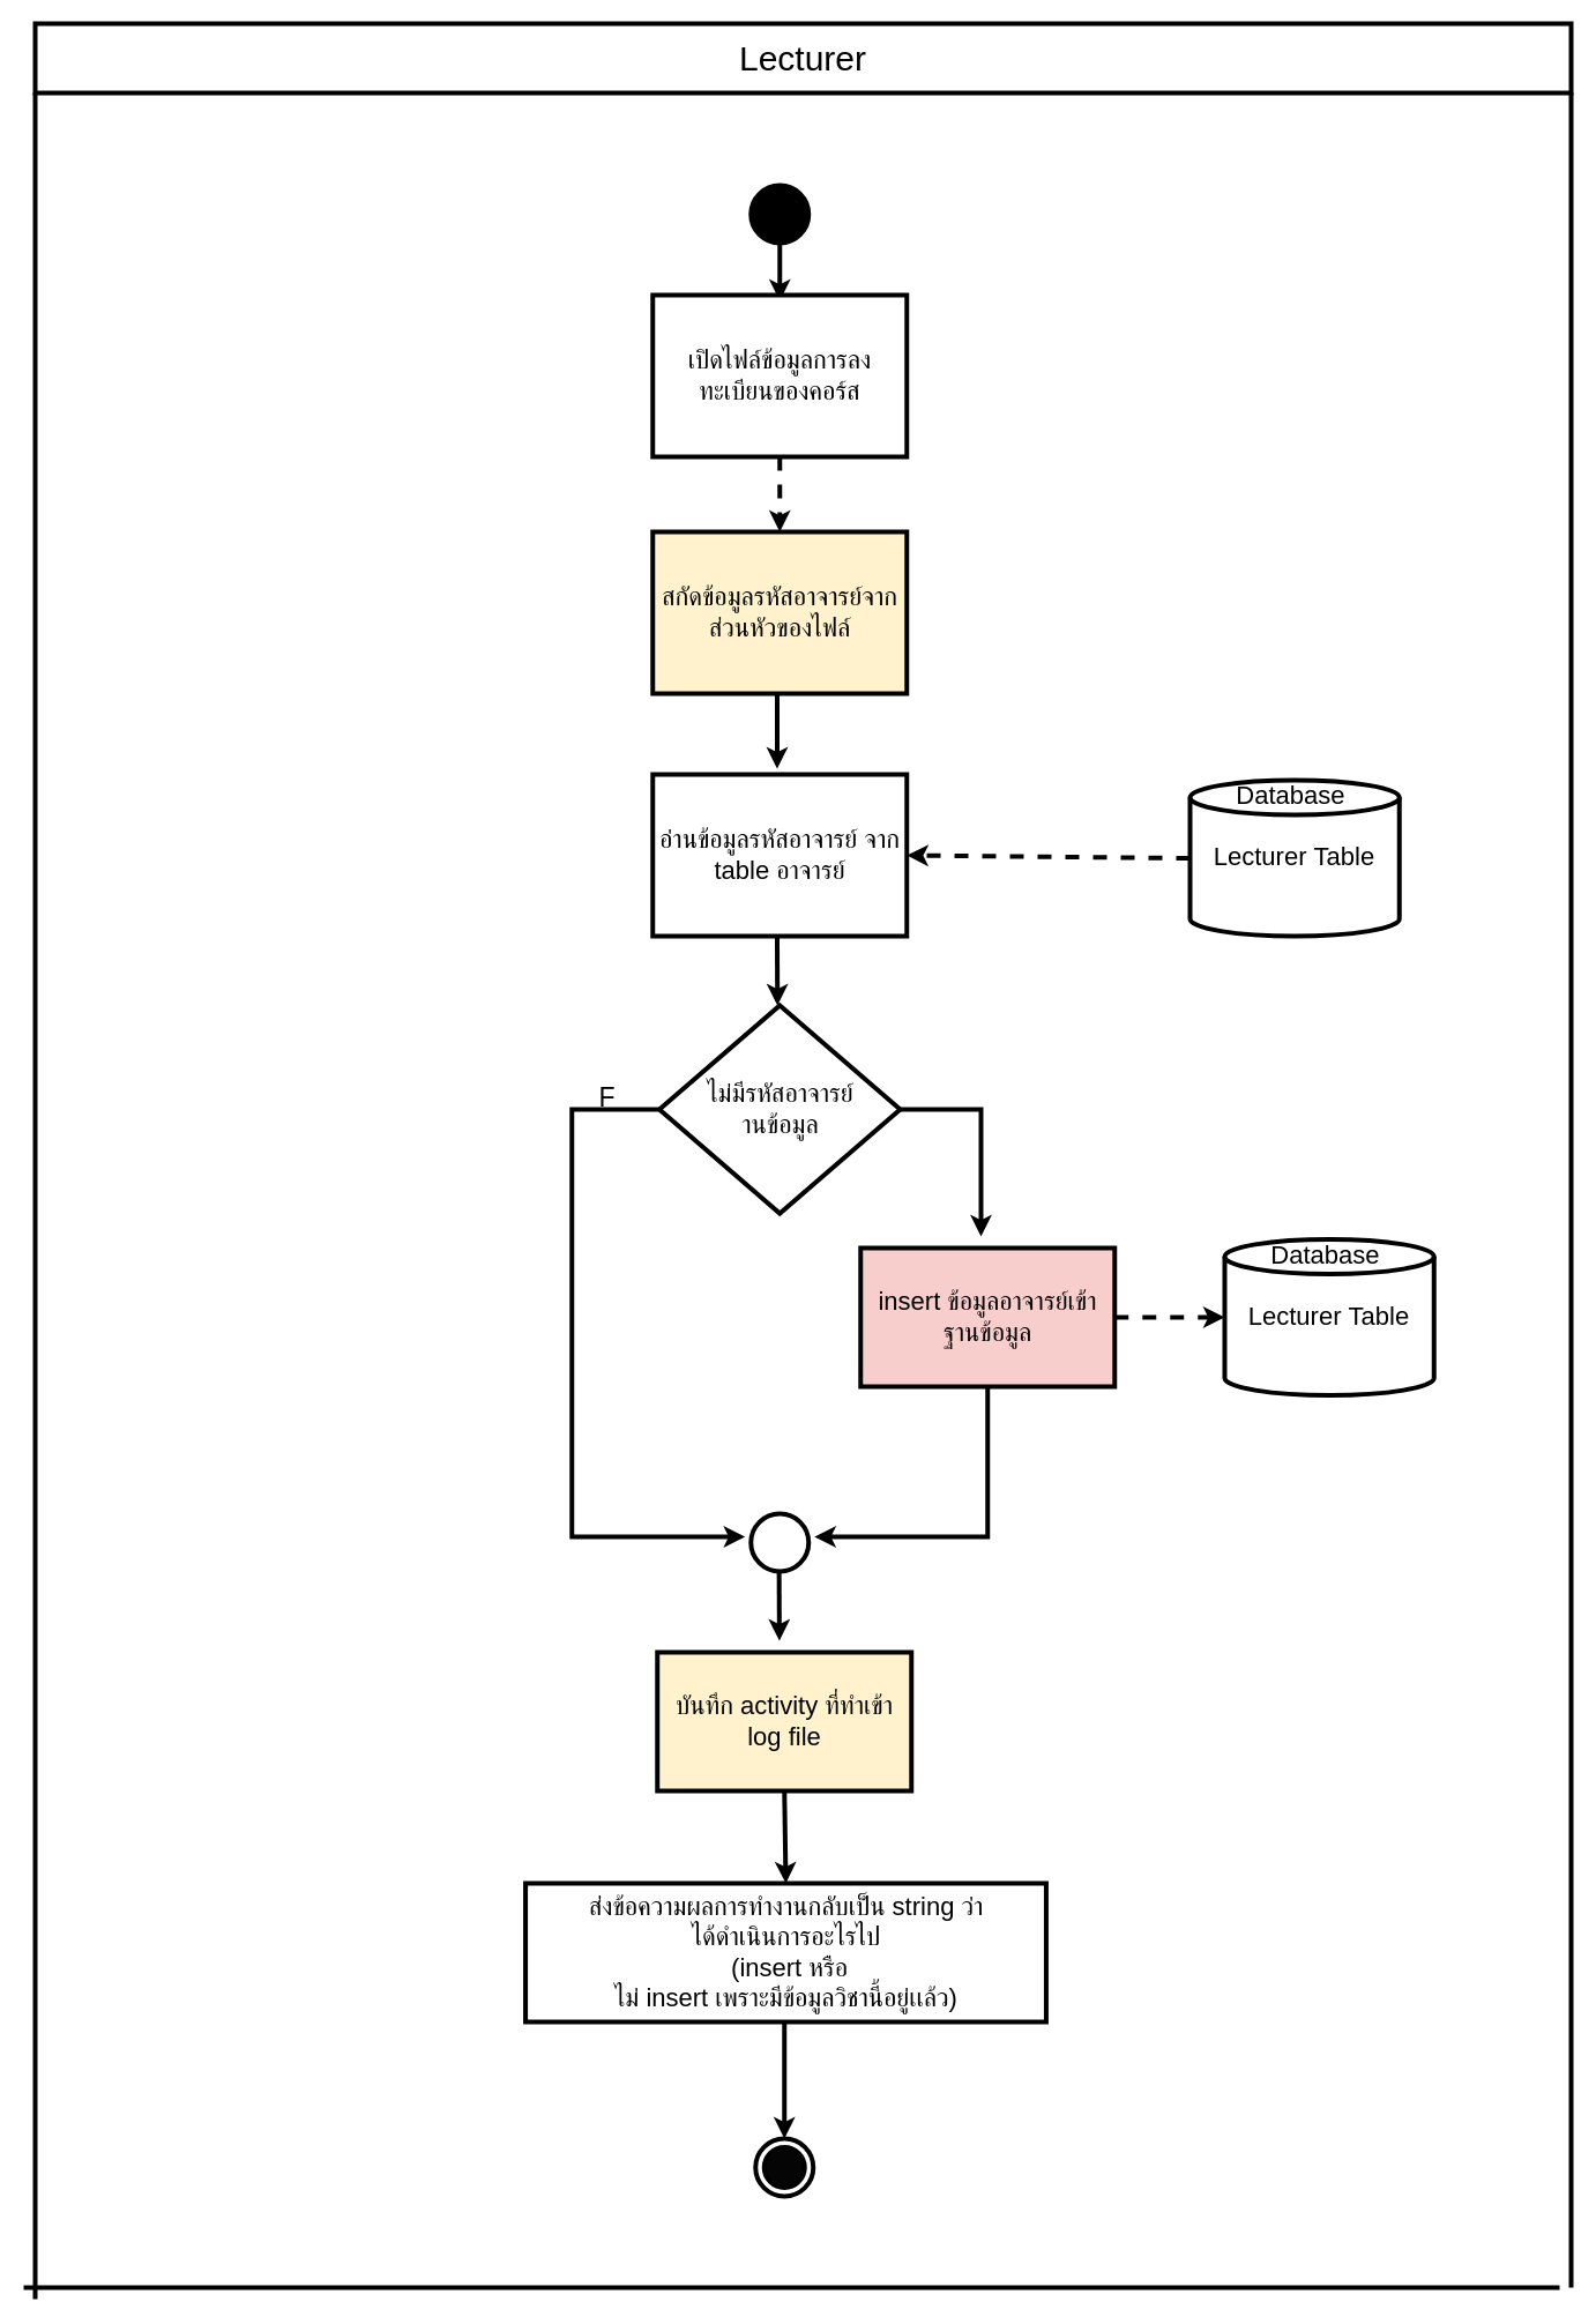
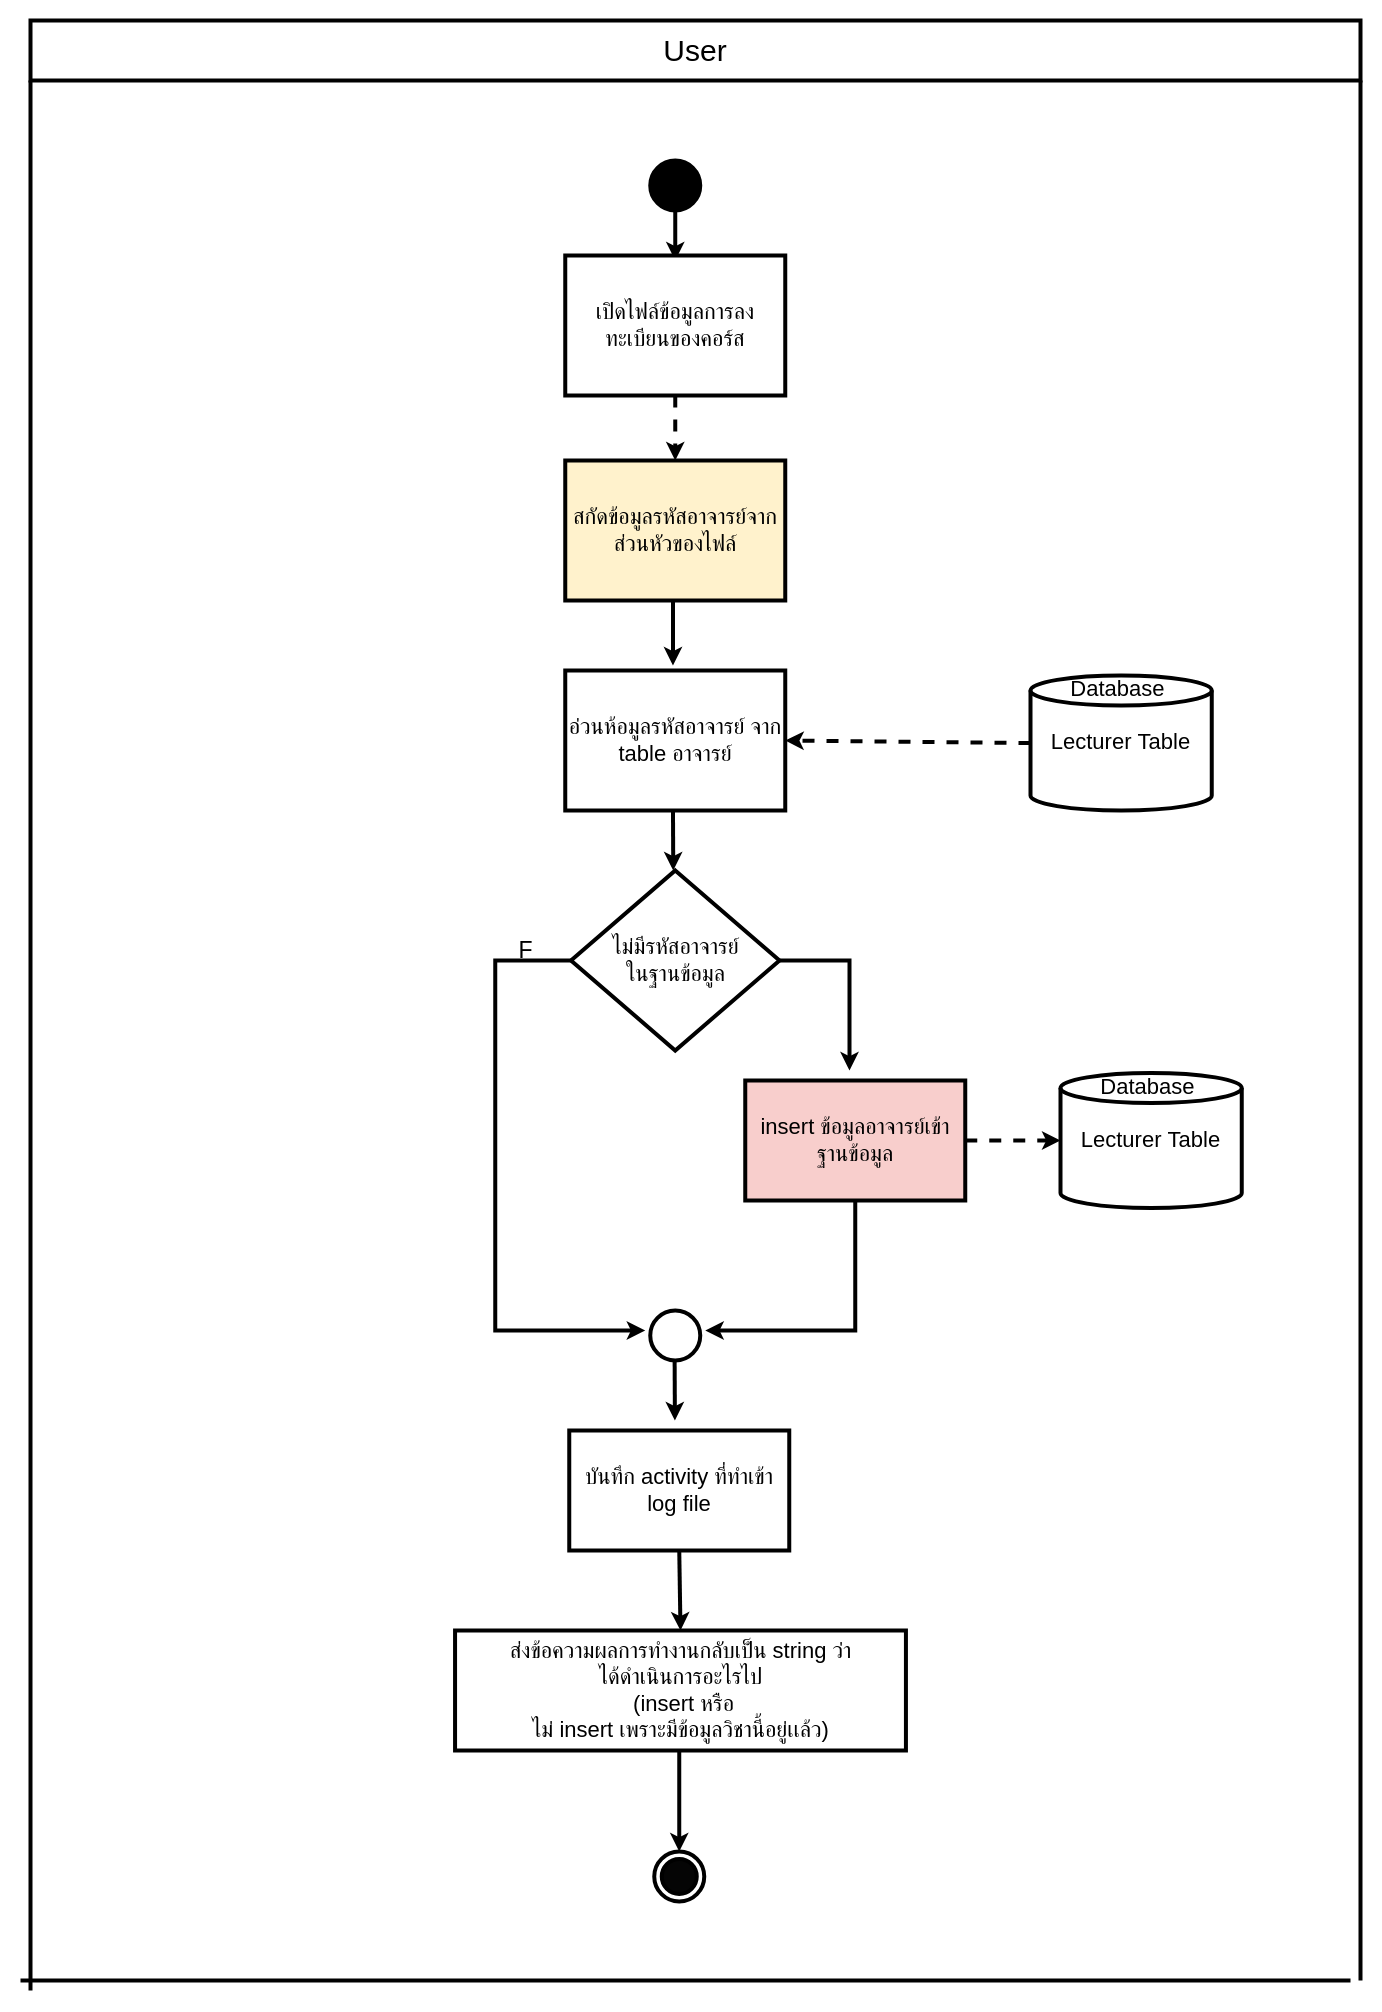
  <mxCell id="0" />
  <mxCell id="1" parent="0" />
- <mxCell id="2" value="&lt;font style=&quot;font-size: 30px;&quot;&gt;Lecturer&lt;/font&gt;" style="rounded=0;whiteSpace=wrap;html=1;strokeWidth=4;" parent="1" vertex="1"><mxGeometry x="30" y="20" width="1330" height="60" as="geometry" /></mxCell>
+ <mxCell id="2" value="&lt;font style=&quot;font-size: 30px;&quot;&gt;User&lt;/font&gt;" style="rounded=0;whiteSpace=wrap;html=1;strokeWidth=4;" parent="1" vertex="1"><mxGeometry x="30" y="20" width="1330" height="60" as="geometry" /></mxCell>
  <mxCell id="3" value="" style="endArrow=none;html=1;rounded=0;entryX=0;entryY=1;entryDx=0;entryDy=0;strokeWidth=4;" parent="1" edge="1"><mxGeometry width="50" height="50" relative="1" as="geometry"><mxPoint x="30" y="1990" as="sourcePoint" /><mxPoint x="30" y="80" as="targetPoint" /></mxGeometry></mxCell>
  <mxCell id="4" value="" style="endArrow=none;html=1;rounded=0;entryX=0;entryY=1;entryDx=0;entryDy=0;strokeWidth=4;" parent="1" edge="1"><mxGeometry width="50" height="50" relative="1" as="geometry"><mxPoint x="1360" y="1980" as="sourcePoint" /><mxPoint x="1360" y="80" as="targetPoint" /></mxGeometry></mxCell>
  <mxCell id="5" value="" style="ellipse;whiteSpace=wrap;html=1;aspect=fixed;fillColor=#000000;strokeWidth=4;" parent="1" vertex="1"><mxGeometry x="649.75" y="160" width="50" height="50" as="geometry" /></mxCell>
  <mxCell id="6" value="" style="endArrow=classic;html=1;rounded=0;exitX=0.5;exitY=1;exitDx=0;exitDy=0;strokeWidth=4;" parent="1" source="5" edge="1"><mxGeometry width="50" height="50" relative="1" as="geometry"><mxPoint x="689.75" y="390" as="sourcePoint" /><mxPoint x="674.75" y="260" as="targetPoint" /></mxGeometry></mxCell>
  <mxCell id="7" value="" style="endArrow=classic;html=1;rounded=0;exitX=0.5;exitY=1;exitDx=0;exitDy=0;entryX=0.5;entryY=0;entryDx=0;entryDy=0;strokeWidth=4;dashed=1;" parent="1" source="8" target="9" edge="1"><mxGeometry width="50" height="50" relative="1" as="geometry"><mxPoint x="754.75" y="430" as="sourcePoint" /><mxPoint x="774.75" y="520" as="targetPoint" /></mxGeometry></mxCell>
  <mxCell id="8" value="&lt;span style=&quot;font-size: 22px;&quot;&gt;เปิดไฟล์ข้อมูลการลงทะเบียนของคอร์ส&lt;/span&gt;" style="rounded=0;whiteSpace=wrap;html=1;strokeWidth=4;" parent="1" vertex="1"><mxGeometry x="564.75" y="255" width="220" height="140" as="geometry" /></mxCell>
  <mxCell id="9" value="&lt;font style=&quot;font-size: 22px;&quot;&gt;สกัดข้อมูลรหัส&lt;font style=&quot;font-size: 22px;&quot;&gt;อาจารย์&lt;/font&gt;จากส่วนหัวของไฟล์&lt;/font&gt;" style="rounded=0;whiteSpace=wrap;html=1;strokeWidth=4;fillColor=#fff2cc;" parent="1" vertex="1"><mxGeometry x="564.75" y="460" width="220" height="140" as="geometry" /></mxCell>
  <mxCell id="10" value="&lt;font style=&quot;font-size: 22px;&quot;&gt;ส่งข้อความผลการทำงานกลับเป็น string ว่า&lt;br style=&quot;border-color: var(--border-color);&quot;&gt;ได้ดำเนินการอะไรไป&lt;br style=&quot;border-color: var(--border-color);&quot;&gt;&amp;nbsp;(insert หรือ&lt;br style=&quot;border-color: var(--border-color);&quot;&gt;ไม่ insert เพราะมีข้อมูลวิชานี้อยู่เเล้ว)&lt;/font&gt;&lt;span style=&quot;font-size: 22px;&quot;&gt;&lt;br&gt;&lt;/span&gt;" style="rounded=0;whiteSpace=wrap;html=1;strokeWidth=4;" parent="1" vertex="1"><mxGeometry x="454.56" y="1630" width="450.87" height="120" as="geometry" /></mxCell>
  <mxCell id="11" value="" style="endArrow=classic;html=1;rounded=0;exitX=0;exitY=0.5;exitDx=0;exitDy=0;strokeWidth=4;" parent="1" edge="1"><mxGeometry width="50" height="50" relative="1" as="geometry"><mxPoint x="570.5" y="960" as="sourcePoint" /><mxPoint x="644.75" y="1330" as="targetPoint" /><Array as="points"><mxPoint x="494.75" y="960" /><mxPoint x="494.75" y="1330" /></Array></mxGeometry></mxCell>
  <mxCell id="12" value="" style="endArrow=classic;html=1;rounded=0;exitX=1;exitY=0.5;exitDx=0;exitDy=0;strokeWidth=4;" parent="1" edge="1"><mxGeometry width="50" height="50" relative="1" as="geometry"><mxPoint x="779" y="960" as="sourcePoint" /><mxPoint x="849" y="1070" as="targetPoint" /><Array as="points"><mxPoint x="849" y="960" /></Array></mxGeometry></mxCell>
  <mxCell id="13" value="" style="endArrow=none;html=1;rounded=0;strokeWidth=4;" parent="1" edge="1"><mxGeometry width="50" height="50" relative="1" as="geometry"><mxPoint x="20" y="1980" as="sourcePoint" /><mxPoint x="1350" y="1980" as="targetPoint" /></mxGeometry></mxCell>
- <mxCell id="14" value="&lt;font style=&quot;font-size: 22px;&quot;&gt;อ่านข้อมูลรหัส&lt;font style=&quot;border-color: var(--border-color); font-size: 22px;&quot;&gt;อาจารย์&lt;/font&gt;&amp;nbsp;&lt;/font&gt;&lt;span style=&quot;font-size: 22px;&quot;&gt;จาก table&amp;nbsp;&lt;/span&gt;&lt;font style=&quot;border-color: var(--border-color); font-size: 22px;&quot;&gt;อาจารย์&lt;/font&gt;" style="rounded=0;whiteSpace=wrap;html=1;strokeWidth=4;" parent="1" vertex="1"><mxGeometry x="564.75" y="670" width="220" height="140" as="geometry" /></mxCell>
+ <mxCell id="14" value="&lt;font style=&quot;font-size: 22px;&quot;&gt;อ่วนห้อมูลรหัส&lt;font style=&quot;border-color: var(--border-color); font-size: 22px;&quot;&gt;อาจารย์&lt;/font&gt;&amp;nbsp;&lt;/font&gt;&lt;span style=&quot;font-size: 22px;&quot;&gt;จาก table&amp;nbsp;&lt;/span&gt;&lt;font style=&quot;border-color: var(--border-color); font-size: 22px;&quot;&gt;อาจารย์&lt;/font&gt;" style="rounded=0;whiteSpace=wrap;html=1;strokeWidth=4;" parent="1" vertex="1"><mxGeometry x="564.75" y="670" width="220" height="140" as="geometry" /></mxCell>
  <mxCell id="15" value="" style="endArrow=classic;html=1;rounded=0;exitX=0;exitY=0.5;exitDx=0;exitDy=0;entryX=1;entryY=0.5;entryDx=0;entryDy=0;exitPerimeter=0;dashed=1;strokeWidth=4;" parent="1" source="29" target="14" edge="1"><mxGeometry width="50" height="50" relative="1" as="geometry"><mxPoint x="788.75" y="740" as="sourcePoint" /><mxPoint x="956.75" y="740" as="targetPoint" /></mxGeometry></mxCell>
  <mxCell id="16" value="&lt;font style=&quot;font-size: 22px;&quot;&gt;insert ข้อมูลอาจารย์เข้าฐานข้อมูล&lt;/font&gt;" style="rounded=0;whiteSpace=wrap;html=1;strokeWidth=4;fillColor=#f8cecc;" parent="1" vertex="1"><mxGeometry x="744.75" y="1080" width="220" height="120" as="geometry" /></mxCell>
- <mxCell id="17" value="&lt;font style=&quot;font-size: 22px;&quot;&gt;ไม่มีรหัส&lt;font style=&quot;border-color: var(--border-color);&quot;&gt;อาจารย์&lt;br&gt;&lt;/font&gt;านข้อมูล&lt;/font&gt;" style="rhombus;whiteSpace=wrap;html=1;strokeWidth=4;" parent="1" vertex="1"><mxGeometry x="570.5" y="870" width="208.5" height="180" as="geometry" /></mxCell>
+ <mxCell id="17" value="&lt;font style=&quot;font-size: 22px;&quot;&gt;ไม่มีรหัส&lt;font style=&quot;border-color: var(--border-color);&quot;&gt;อาจารย์&lt;br&gt;&lt;/font&gt;ในฐานข้อมูล&lt;/font&gt;" style="rhombus;whiteSpace=wrap;html=1;strokeWidth=4;" parent="1" vertex="1"><mxGeometry x="570.5" y="870" width="208.5" height="180" as="geometry" /></mxCell>
  <mxCell id="18" value="&lt;font style=&quot;font-size: 23px;&quot;&gt;F&lt;/font&gt;" style="text;html=1;align=center;verticalAlign=middle;resizable=0;points=[];autosize=1;strokeColor=none;fillColor=none;strokeWidth=4;" parent="1" vertex="1"><mxGeometry x="504.75" y="930" width="40" height="40" as="geometry" /></mxCell>
- <mxCell id="19" value="&lt;font style=&quot;font-size: 22px;&quot;&gt;บันทึก activity ที่ทำเข้า&lt;br&gt;log file&lt;br&gt;&lt;/font&gt;" style="rounded=0;whiteSpace=wrap;html=1;strokeWidth=4;fillColor=#fff2cc;" parent="1" vertex="1"><mxGeometry x="568.75" y="1430" width="220" height="120" as="geometry" /></mxCell>
+ <mxCell id="19" value="&lt;font style=&quot;font-size: 22px;&quot;&gt;บันทึก activity ที่ทำเข้า&lt;br&gt;log file&lt;br&gt;&lt;/font&gt;" style="rounded=0;whiteSpace=wrap;html=1;strokeWidth=4;" parent="1" vertex="1"><mxGeometry x="568.75" y="1430" width="220" height="120" as="geometry" /></mxCell>
  <mxCell id="20" value="" style="endArrow=classic;html=1;rounded=0;exitX=0.5;exitY=1;exitDx=0;exitDy=0;entryX=0.5;entryY=0;entryDx=0;entryDy=0;strokeWidth=4;" parent="1" edge="1"><mxGeometry width="50" height="50" relative="1" as="geometry"><mxPoint x="672.48" y="600" as="sourcePoint" /><mxPoint x="672.48" y="665" as="targetPoint" /></mxGeometry></mxCell>
  <mxCell id="21" value="" style="endArrow=classic;html=1;rounded=0;exitX=0.5;exitY=1;exitDx=0;exitDy=0;strokeWidth=4;" parent="1" edge="1"><mxGeometry width="50" height="50" relative="1" as="geometry"><mxPoint x="672.48" y="810" as="sourcePoint" /><mxPoint x="672.75" y="870" as="targetPoint" /></mxGeometry></mxCell>
  <mxCell id="22" value="" style="ellipse;whiteSpace=wrap;html=1;aspect=fixed;strokeWidth=4;" parent="1" vertex="1"><mxGeometry x="649.75" y="1310" width="50" height="50" as="geometry" /></mxCell>
  <mxCell id="23" value="" style="endArrow=classic;html=1;rounded=0;exitX=0.5;exitY=1;exitDx=0;exitDy=0;strokeWidth=4;" parent="1" source="16" edge="1"><mxGeometry width="50" height="50" relative="1" as="geometry"><mxPoint x="823.61" y="1250" as="sourcePoint" /><mxPoint x="704.75" y="1330" as="targetPoint" /><Array as="points"><mxPoint x="854.75" y="1330" /></Array></mxGeometry></mxCell>
  <mxCell id="24" value="" style="endArrow=classic;html=1;rounded=0;exitX=0.5;exitY=1;exitDx=0;exitDy=0;strokeWidth=4;" parent="1" edge="1"><mxGeometry width="50" height="50" relative="1" as="geometry"><mxPoint x="674.13" y="1360" as="sourcePoint" /><mxPoint x="674.4" y="1420" as="targetPoint" /></mxGeometry></mxCell>
  <mxCell id="25" value="" style="endArrow=classic;html=1;rounded=0;exitX=0.5;exitY=1;exitDx=0;exitDy=0;entryX=0.5;entryY=0;entryDx=0;entryDy=0;strokeWidth=4;" parent="1" source="19" target="10" edge="1"><mxGeometry width="50" height="50" relative="1" as="geometry"><mxPoint x="674.16" y="1560" as="sourcePoint" /><mxPoint x="674.43" y="1620" as="targetPoint" /></mxGeometry></mxCell>
  <mxCell id="26" value="" style="ellipse;whiteSpace=wrap;html=1;aspect=fixed;strokeWidth=4;" parent="1" vertex="1"><mxGeometry x="653.75" y="1851" width="50" height="50" as="geometry" /></mxCell>
  <mxCell id="27" value="" style="ellipse;whiteSpace=wrap;html=1;aspect=fixed;fillColor=#050505;strokeWidth=4;" parent="1" vertex="1"><mxGeometry x="661.25" y="1858.5" width="35" height="35" as="geometry" /></mxCell>
  <mxCell id="28" value="" style="endArrow=classic;html=1;rounded=0;exitX=0.5;exitY=1;exitDx=0;exitDy=0;entryX=0.5;entryY=0;entryDx=0;entryDy=0;strokeWidth=4;" parent="1" edge="1"><mxGeometry width="50" height="50" relative="1" as="geometry"><mxPoint x="678.75" y="1750" as="sourcePoint" /><mxPoint x="678.75" y="1851" as="targetPoint" /></mxGeometry></mxCell>
  <mxCell id="29" value="&lt;font style=&quot;font-size: 22px;&quot;&gt;&lt;font style=&quot;font-size: 22px;&quot;&gt;Database&amp;nbsp;&lt;br&gt;&lt;br&gt;Lecturer&amp;nbsp;Table&lt;br&gt;&lt;br&gt;&lt;br style=&quot;border-color: var(--border-color);&quot;&gt;&lt;br&gt;&lt;/font&gt;&lt;/font&gt;" style="shape=cylinder3;whiteSpace=wrap;html=1;boundedLbl=1;backgroundOutline=1;size=15;strokeWidth=4;" parent="1" vertex="1"><mxGeometry x="1030" y="675" width="181.25" height="135" as="geometry" /></mxCell>
  <mxCell id="30" value="&lt;font style=&quot;font-size: 22px;&quot;&gt;&lt;font style=&quot;font-size: 22px;&quot;&gt;Database&amp;nbsp;&lt;br&gt;&lt;br&gt;Lecturer&amp;nbsp;Table&lt;br&gt;&lt;br&gt;&lt;br style=&quot;border-color: var(--border-color);&quot;&gt;&lt;br&gt;&lt;/font&gt;&lt;/font&gt;" style="shape=cylinder3;whiteSpace=wrap;html=1;boundedLbl=1;backgroundOutline=1;size=15;strokeWidth=4;" parent="1" vertex="1"><mxGeometry x="1060" y="1072.5" width="181.25" height="135" as="geometry" /></mxCell>
  <mxCell id="31" value="" style="endArrow=classic;html=1;rounded=0;entryX=0;entryY=0.5;entryDx=0;entryDy=0;entryPerimeter=0;exitX=1;exitY=0.5;exitDx=0;exitDy=0;dashed=1;strokeWidth=4;" parent="1" source="16" target="30" edge="1"><mxGeometry width="50" height="50" relative="1" as="geometry"><mxPoint x="460" y="770" as="sourcePoint" /><mxPoint x="510" y="720" as="targetPoint" /></mxGeometry></mxCell>
